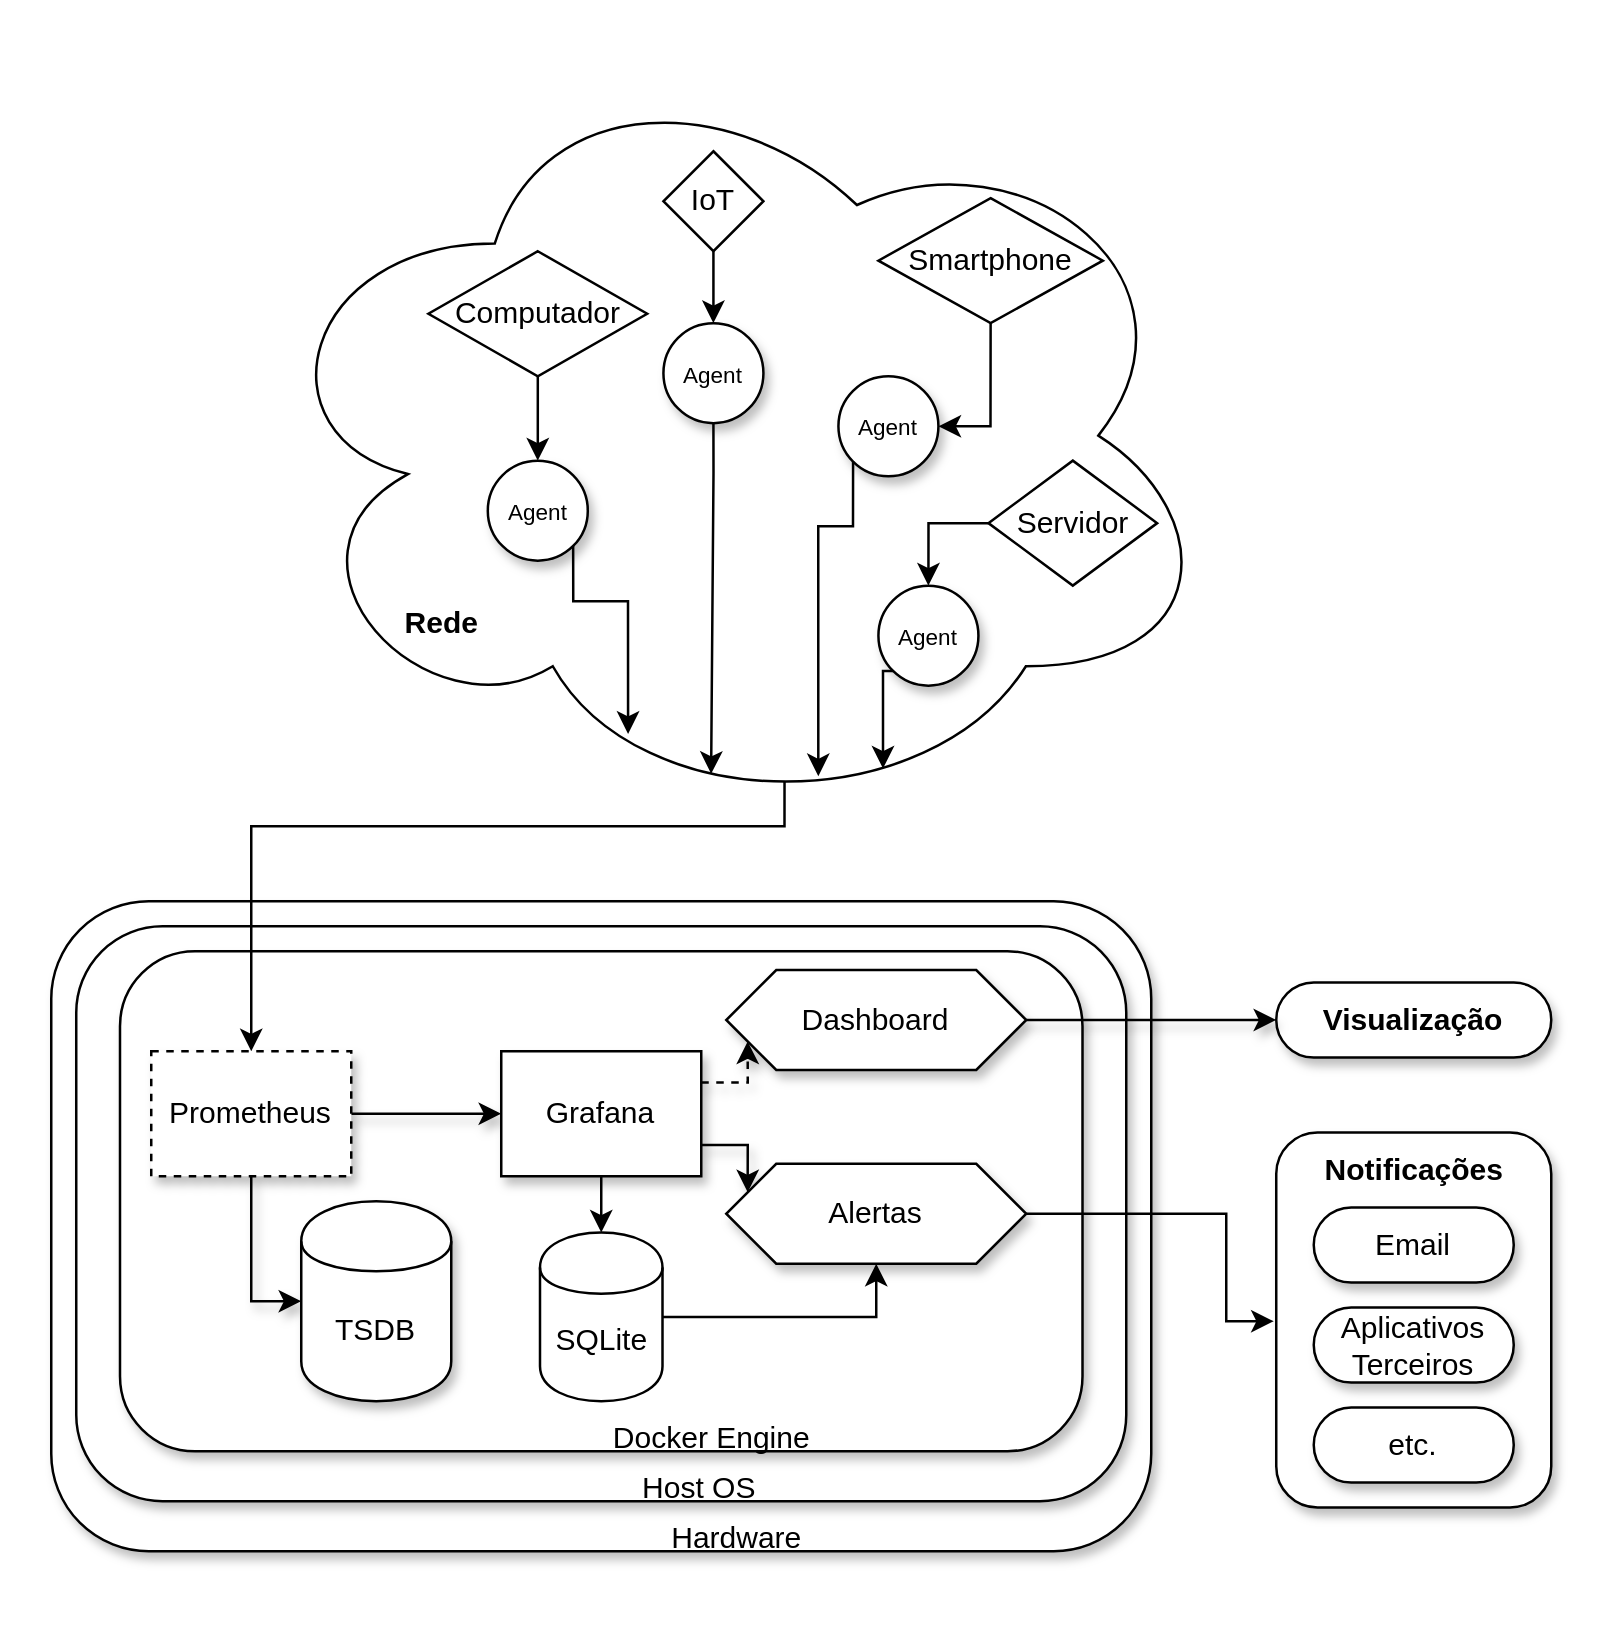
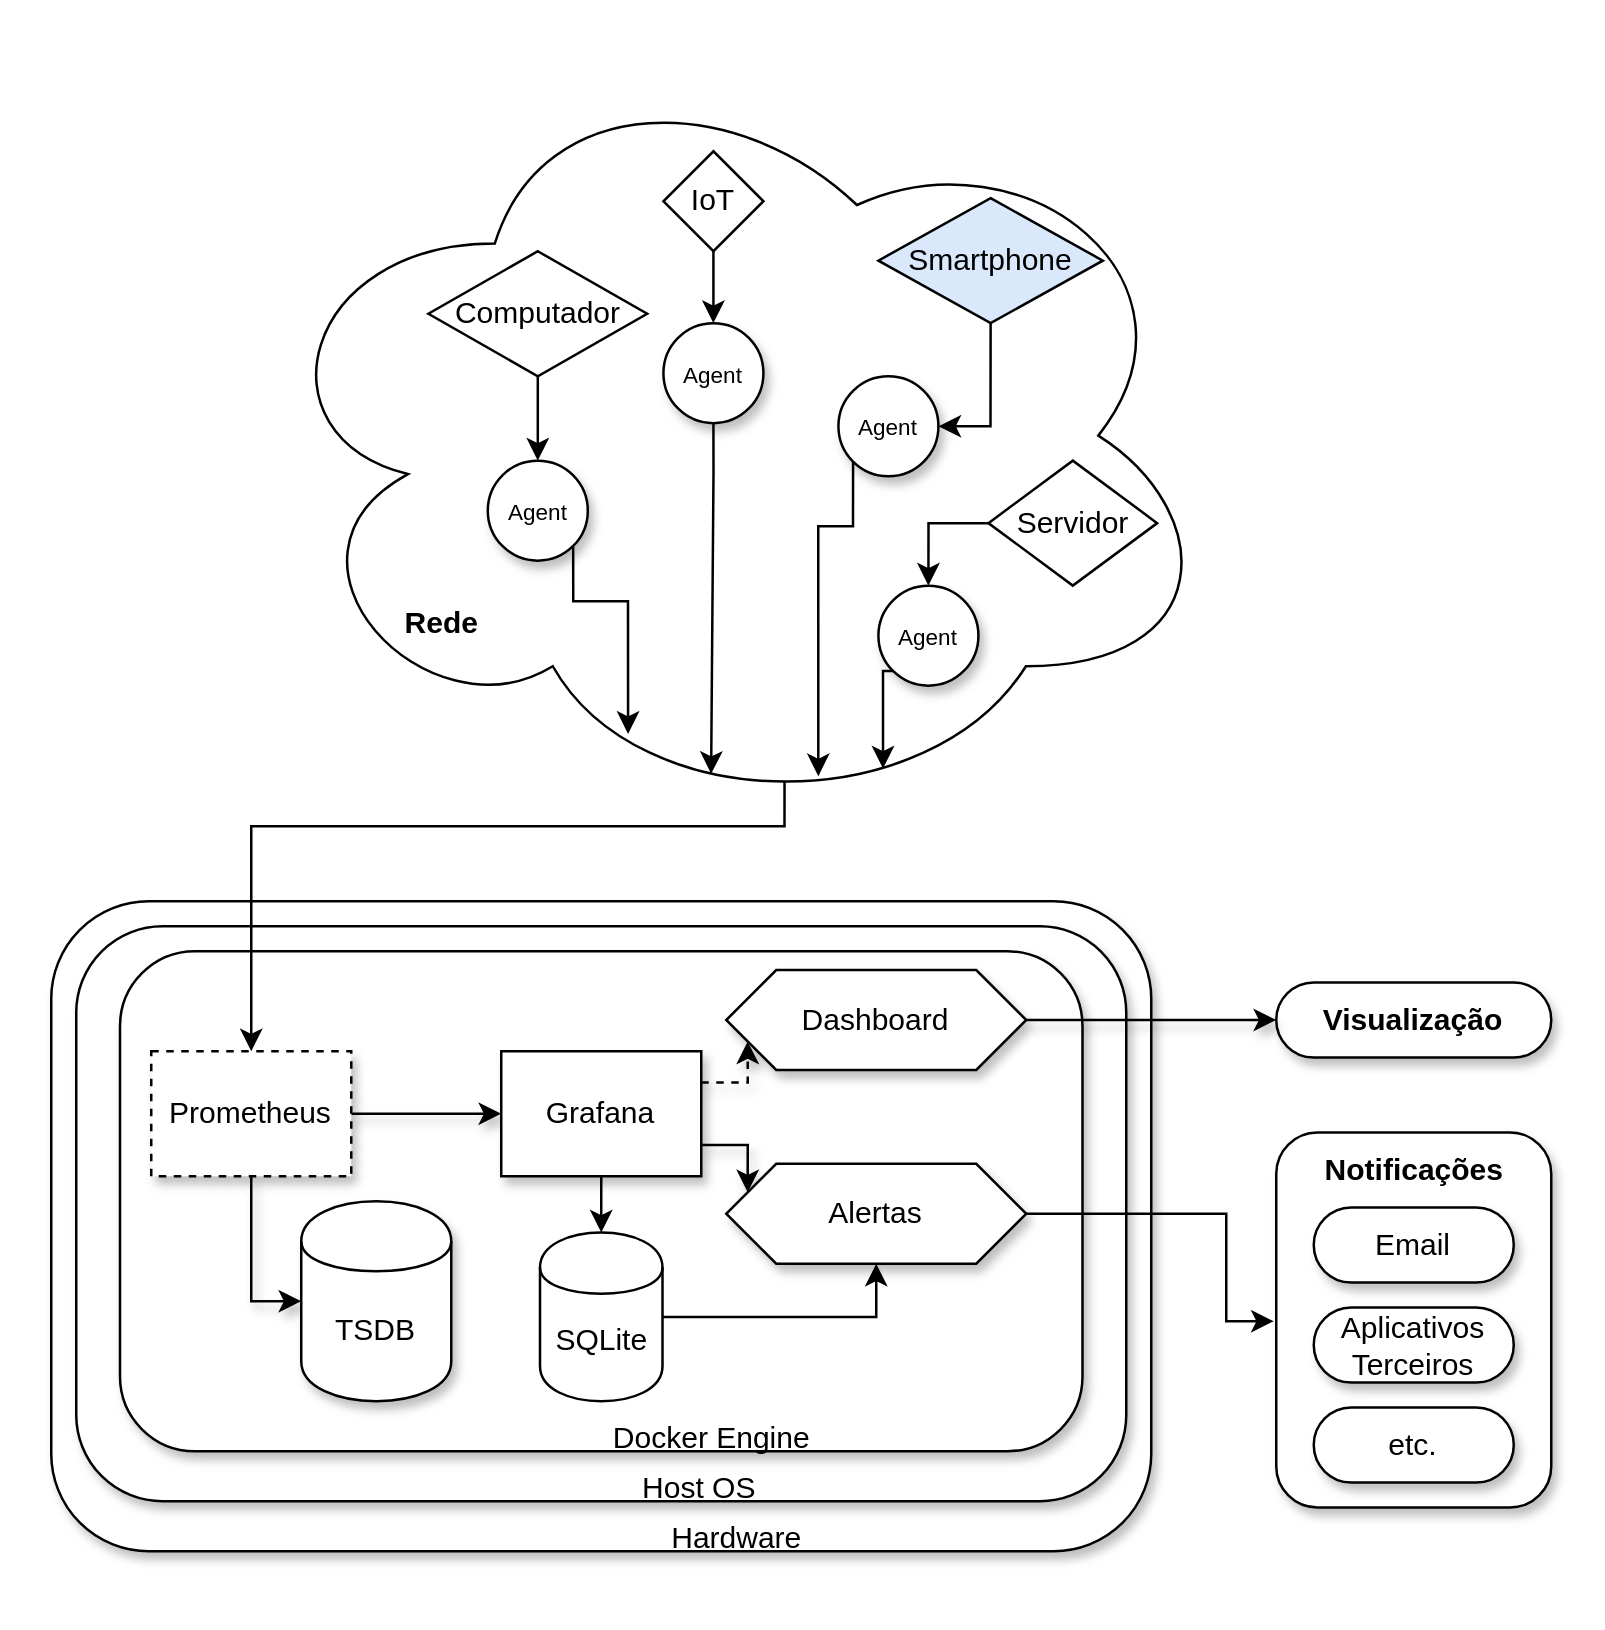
  <mxCell id="0" />
  <mxCell id="1" style="" parent="0" />
  <mxCell id="2" value="" style="rounded=1;whiteSpace=wrap;html=1;shadow=1;treeFolding=0;treeMoving=0;fixDash=0;collapsible=0;recursiveResize=1;expand=1;backgroundOutline=0;movableLabel=0;autosize=0;fixedWidth=0;comic=0;" parent="1" vertex="1"><mxGeometry x="20" y="360" width="440" height="260" as="geometry" /></mxCell>
  <mxCell id="3" value="" style="rounded=1;whiteSpace=wrap;html=1;shadow=1;treeFolding=0;treeMoving=0;fixDash=0;collapsible=0;recursiveResize=1;expand=1;backgroundOutline=0;movableLabel=0;autosize=0;fixedWidth=0;comic=0;" parent="1" vertex="1"><mxGeometry x="30" y="370" width="420" height="230" as="geometry" /></mxCell>
  <mxCell id="4" value="" style="rounded=1;whiteSpace=wrap;html=1;shadow=1;glass=0;perimeterSpacing=1;" parent="1" vertex="1"><mxGeometry x="47.5" y="380" width="385" height="200" as="geometry" /></mxCell>
  <mxCell id="5" style="edgeStyle=orthogonalEdgeStyle;rounded=0;orthogonalLoop=1;jettySize=auto;html=1;exitX=0.55;exitY=0.95;exitDx=0;exitDy=0;exitPerimeter=0;entryX=0.5;entryY=0;entryDx=0;entryDy=0;" parent="1" source="6" target="9" edge="1"><mxGeometry relative="1" as="geometry"><Array as="points"><mxPoint x="313" y="330" /><mxPoint x="100" y="330" /></Array></mxGeometry></mxCell>
  <mxCell id="6" value="" style="ellipse;shape=cloud;whiteSpace=wrap;html=1;rotation=0;" parent="1" vertex="1"><mxGeometry x="100.87" y="20" width="386.25" height="307.5" as="geometry" /></mxCell>
  <mxCell id="7" style="edgeStyle=orthogonalEdgeStyle;rounded=0;orthogonalLoop=1;jettySize=auto;html=1;exitX=0.5;exitY=1;exitDx=0;exitDy=0;entryX=0;entryY=0.5;entryDx=0;entryDy=0;shadow=1;" parent="1" source="9" target="14" edge="1"><mxGeometry relative="1" as="geometry" /></mxCell>
  <mxCell id="8" style="edgeStyle=orthogonalEdgeStyle;rounded=0;orthogonalLoop=1;jettySize=auto;html=1;exitX=1;exitY=0.5;exitDx=0;exitDy=0;entryX=0;entryY=0.5;entryDx=0;entryDy=0;shadow=1;" parent="1" source="9" target="13" edge="1"><mxGeometry relative="1" as="geometry" /></mxCell>
  <mxCell id="9" value="Prometheus" style="html=1;whiteSpace=wrap;shadow=1;dashed=1;" parent="1" vertex="1"><mxGeometry x="60" y="420" width="80" height="50" as="geometry" /></mxCell>
  <mxCell id="10" style="edgeStyle=orthogonalEdgeStyle;rounded=0;orthogonalLoop=1;jettySize=auto;html=1;exitX=1;exitY=0.25;exitDx=0;exitDy=0;entryX=0;entryY=0.75;entryDx=0;entryDy=0;shadow=1;dashed=1;" parent="1" source="13" target="15" edge="1"><mxGeometry relative="1" as="geometry" /></mxCell>
  <mxCell id="11" style="edgeStyle=orthogonalEdgeStyle;rounded=0;orthogonalLoop=1;jettySize=auto;html=1;exitX=1;exitY=0.75;exitDx=0;exitDy=0;entryX=0;entryY=0.25;entryDx=0;entryDy=0;shadow=1;" parent="1" source="13" target="17" edge="1"><mxGeometry relative="1" as="geometry" /></mxCell>
  <mxCell id="12" style="edgeStyle=orthogonalEdgeStyle;rounded=0;orthogonalLoop=1;jettySize=auto;html=1;exitX=0.5;exitY=1;exitDx=0;exitDy=0;entryX=0.5;entryY=0;entryDx=0;entryDy=0;" edge="1" parent="1" source="13" target="46"><mxGeometry relative="1" as="geometry" /></mxCell>
  <mxCell id="13" value="&lt;div&gt;Grafana&lt;/div&gt;" style="html=1;whiteSpace=wrap;shadow=1;" parent="1" vertex="1"><mxGeometry x="200" y="420" width="80" height="50" as="geometry" /></mxCell>
  <mxCell id="14" value="TSDB" style="shape=cylinder;whiteSpace=wrap;html=1;boundedLbl=1;backgroundOutline=1;shadow=1;" parent="1" vertex="1"><mxGeometry x="120" y="480" width="60" height="80" as="geometry" /></mxCell>
  <mxCell id="15" value="&lt;div&gt;Dashboard&lt;/div&gt;" style="shape=hexagon;perimeter=hexagonPerimeter2;whiteSpace=wrap;html=1;fixedSize=1;shadow=1;" parent="1" vertex="1"><mxGeometry x="290" y="387.5" width="120" height="40" as="geometry" /></mxCell>
  <mxCell id="16" style="edgeStyle=orthogonalEdgeStyle;rounded=0;orthogonalLoop=1;jettySize=auto;html=1;exitX=1;exitY=0.5;exitDx=0;exitDy=0;" parent="1" source="17" target="24" edge="1"><mxGeometry relative="1" as="geometry"><Array as="points"><mxPoint x="490" y="485" /><mxPoint x="490" y="528" /></Array></mxGeometry></mxCell>
  <mxCell id="17" value="&lt;div&gt;Alertas&lt;/div&gt;" style="shape=hexagon;perimeter=hexagonPerimeter2;whiteSpace=wrap;html=1;fixedSize=1;shadow=1;" parent="1" vertex="1"><mxGeometry x="290" y="465" width="120" height="40" as="geometry" /></mxCell>
  <mxCell id="18" value="&lt;div&gt;Hardware&lt;/div&gt;" style="text;html=1;align=center;verticalAlign=middle;resizable=0;points=[];autosize=1;strokeColor=none;fillColor=none;shadow=1;" parent="1" vertex="1"><mxGeometry x="254" y="600" width="80" height="30" as="geometry" /></mxCell>
  <mxCell id="19" value="Host OS" style="text;html=1;align=center;verticalAlign=middle;resizable=0;points=[];autosize=1;strokeColor=none;fillColor=none;shadow=1;" parent="1" vertex="1"><mxGeometry x="244" y="580" width="70" height="30" as="geometry" /></mxCell>
  <mxCell id="20" value="&lt;div&gt;&lt;b&gt;Visualização&lt;/b&gt;&lt;/div&gt;" style="html=1;dashed=0;whiteSpace=wrap;shape=mxgraph.dfd.start;shadow=1;" parent="1" vertex="1"><mxGeometry x="510" y="392.5" width="110" height="30" as="geometry" /></mxCell>
  <mxCell id="21" style="edgeStyle=orthogonalEdgeStyle;rounded=0;orthogonalLoop=1;jettySize=auto;html=1;exitX=1;exitY=0.5;exitDx=0;exitDy=0;entryX=0;entryY=0.5;entryDx=0;entryDy=0;entryPerimeter=0;shadow=1;" parent="1" source="15" target="20" edge="1"><mxGeometry relative="1" as="geometry" /></mxCell>
  <mxCell id="22" value="&lt;div&gt;Docker Engine&lt;/div&gt;" style="text;html=1;align=center;verticalAlign=middle;resizable=0;points=[];autosize=1;strokeColor=none;fillColor=none;" parent="1" vertex="1"><mxGeometry x="234" y="560" width="100" height="30" as="geometry" /></mxCell>
  <mxCell id="23" value="&lt;div&gt;&lt;font style=&quot;font-size: 9px;&quot;&gt;Agent&lt;/font&gt;&lt;/div&gt;" style="ellipse;whiteSpace=wrap;html=1;aspect=fixed;shadow=1;" parent="1" vertex="1"><mxGeometry x="194.62" y="183.75" width="40" height="40" as="geometry" /></mxCell>
  <mxCell id="24" value="" style="rounded=1;whiteSpace=wrap;html=1;shadow=1;glass=0;perimeterSpacing=1;" parent="1" vertex="1"><mxGeometry x="510" y="452.5" width="110" height="150" as="geometry" /></mxCell>
  <mxCell id="25" value="Email" style="html=1;dashed=0;whiteSpace=wrap;shape=mxgraph.dfd.start;shadow=1;" parent="1" vertex="1"><mxGeometry x="525" y="482.5" width="80" height="30" as="geometry" /></mxCell>
  <mxCell id="26" value="&lt;div&gt;Aplicativos Terceiros&lt;/div&gt;" style="html=1;dashed=0;whiteSpace=wrap;shape=mxgraph.dfd.start;shadow=1;" parent="1" vertex="1"><mxGeometry x="525" y="522.5" width="80" height="30" as="geometry" /></mxCell>
  <mxCell id="27" value="&lt;div&gt;etc.&lt;/div&gt;" style="html=1;dashed=0;whiteSpace=wrap;shape=mxgraph.dfd.start;shadow=1;" parent="1" vertex="1"><mxGeometry x="525" y="562.5" width="80" height="30" as="geometry" /></mxCell>
  <mxCell id="28" value="&lt;div&gt;&lt;b&gt;Notificações&lt;/b&gt;&lt;/div&gt;" style="text;html=1;align=center;verticalAlign=middle;resizable=0;points=[];autosize=1;strokeColor=none;fillColor=none;" parent="1" vertex="1"><mxGeometry x="520" y="452.5" width="90" height="30" as="geometry" /></mxCell>
  <mxCell id="29" value="&lt;div&gt;&lt;font style=&quot;font-size: 9px;&quot;&gt;Agent&lt;/font&gt;&lt;/div&gt;" style="ellipse;whiteSpace=wrap;html=1;aspect=fixed;shadow=1;" parent="1" vertex="1"><mxGeometry x="264.87" y="128.75" width="40" height="40" as="geometry" /></mxCell>
  <mxCell id="30" value="&lt;div&gt;&lt;font style=&quot;font-size: 9px;&quot;&gt;Agent&lt;/font&gt;&lt;/div&gt;" style="ellipse;whiteSpace=wrap;html=1;aspect=fixed;shadow=1;" parent="1" vertex="1"><mxGeometry x="334.87" y="150" width="40" height="40" as="geometry" /></mxCell>
  <mxCell id="31" style="edgeStyle=orthogonalEdgeStyle;rounded=0;orthogonalLoop=1;jettySize=auto;html=1;exitX=0.5;exitY=1;exitDx=0;exitDy=0;entryX=0.5;entryY=0;entryDx=0;entryDy=0;" parent="1" source="32" target="23" edge="1"><mxGeometry relative="1" as="geometry" /></mxCell>
  <mxCell id="32" value="Computador" style="rhombus;whiteSpace=wrap;html=1;" parent="1" vertex="1"><mxGeometry x="170.87" y="100" width="87.5" height="50" as="geometry" /></mxCell>
  <mxCell id="33" style="edgeStyle=orthogonalEdgeStyle;rounded=0;orthogonalLoop=1;jettySize=auto;html=1;exitX=0;exitY=0.5;exitDx=0;exitDy=0;entryX=0.5;entryY=0;entryDx=0;entryDy=0;" parent="1" source="34" target="39" edge="1"><mxGeometry relative="1" as="geometry" /></mxCell>
  <mxCell id="34" value="&lt;div&gt;Servidor&lt;/div&gt;" style="rhombus;whiteSpace=wrap;html=1;" parent="1" vertex="1"><mxGeometry x="394.87" y="183.75" width="67.5" height="50" as="geometry" /></mxCell>
  <mxCell id="35" style="edgeStyle=orthogonalEdgeStyle;rounded=0;orthogonalLoop=1;jettySize=auto;html=1;exitX=0.5;exitY=1;exitDx=0;exitDy=0;entryX=1;entryY=0.5;entryDx=0;entryDy=0;" parent="1" source="36" target="30" edge="1"><mxGeometry relative="1" as="geometry" /></mxCell>
- <mxCell id="36" value="&lt;div&gt;Smartphone&lt;/div&gt;" style="rhombus;whiteSpace=wrap;html=1;" parent="1" vertex="1"><mxGeometry x="350.87" y="78.75" width="89.75" height="50" as="geometry" /></mxCell>
+ <mxCell id="36" value="&lt;div&gt;Smartphone&lt;/div&gt;" style="rhombus;whiteSpace=wrap;html=1;fillColor=#dae8fc;" parent="1" vertex="1"><mxGeometry x="350.87" y="78.75" width="89.75" height="50" as="geometry" /></mxCell>
  <mxCell id="37" style="edgeStyle=orthogonalEdgeStyle;rounded=0;orthogonalLoop=1;jettySize=auto;html=1;exitX=0.5;exitY=1;exitDx=0;exitDy=0;entryX=0.5;entryY=0;entryDx=0;entryDy=0;" parent="1" source="38" target="29" edge="1"><mxGeometry relative="1" as="geometry" /></mxCell>
  <mxCell id="38" value="IoT" style="rhombus;whiteSpace=wrap;html=1;" parent="1" vertex="1"><mxGeometry x="264.87" y="60" width="40" height="40" as="geometry" /></mxCell>
  <mxCell id="39" value="&lt;div&gt;&lt;font style=&quot;font-size: 9px;&quot;&gt;Agent&lt;/font&gt;&lt;/div&gt;" style="ellipse;whiteSpace=wrap;html=1;aspect=fixed;shadow=1;" parent="1" vertex="1"><mxGeometry x="350.87" y="233.75" width="40" height="40" as="geometry" /></mxCell>
  <mxCell id="40" style="edgeStyle=orthogonalEdgeStyle;rounded=0;orthogonalLoop=1;jettySize=auto;html=1;exitX=0;exitY=1;exitDx=0;exitDy=0;entryX=0.585;entryY=0.943;entryDx=0;entryDy=0;entryPerimeter=0;" parent="1" source="30" target="6" edge="1"><mxGeometry relative="1" as="geometry" /></mxCell>
  <mxCell id="41" style="edgeStyle=orthogonalEdgeStyle;rounded=0;orthogonalLoop=1;jettySize=auto;html=1;exitX=1;exitY=1;exitDx=0;exitDy=0;entryX=0.388;entryY=0.888;entryDx=0;entryDy=0;entryPerimeter=0;" parent="1" source="23" target="6" edge="1"><mxGeometry relative="1" as="geometry"><Array as="points"><mxPoint x="228.87" y="240" /><mxPoint x="250.87" y="240" /></Array></mxGeometry></mxCell>
  <mxCell id="42" style="edgeStyle=orthogonalEdgeStyle;rounded=0;orthogonalLoop=1;jettySize=auto;html=1;exitX=0;exitY=1;exitDx=0;exitDy=0;entryX=0.652;entryY=0.933;entryDx=0;entryDy=0;entryPerimeter=0;" parent="1" source="39" target="6" edge="1"><mxGeometry relative="1" as="geometry" /></mxCell>
  <mxCell id="43" style="edgeStyle=orthogonalEdgeStyle;rounded=0;orthogonalLoop=1;jettySize=auto;html=1;exitX=0.5;exitY=1;exitDx=0;exitDy=0;entryX=0.474;entryY=0.94;entryDx=0;entryDy=0;entryPerimeter=0;" parent="1" source="29" target="6" edge="1"><mxGeometry relative="1" as="geometry" /></mxCell>
  <mxCell id="44" value="&lt;b&gt;Rede&lt;/b&gt;" style="text;html=1;align=center;verticalAlign=middle;resizable=0;points=[];autosize=1;strokeColor=none;fillColor=none;" parent="1" vertex="1"><mxGeometry x="150.87" y="233.75" width="50" height="30" as="geometry" /></mxCell>
  <mxCell id="45" style="edgeStyle=orthogonalEdgeStyle;rounded=0;orthogonalLoop=1;jettySize=auto;html=1;exitX=1;exitY=0.5;exitDx=0;exitDy=0;entryX=0.5;entryY=1;entryDx=0;entryDy=0;" edge="1" parent="1" source="46" target="17"><mxGeometry relative="1" as="geometry" /></mxCell>
  <mxCell id="46" value="SQLite" style="shape=cylinder;whiteSpace=wrap;html=1;boundedLbl=1;backgroundOutline=1;shadow=0;" vertex="1" parent="1"><mxGeometry x="215.5" y="492.5" width="49" height="67.5" as="geometry" /></mxCell>
